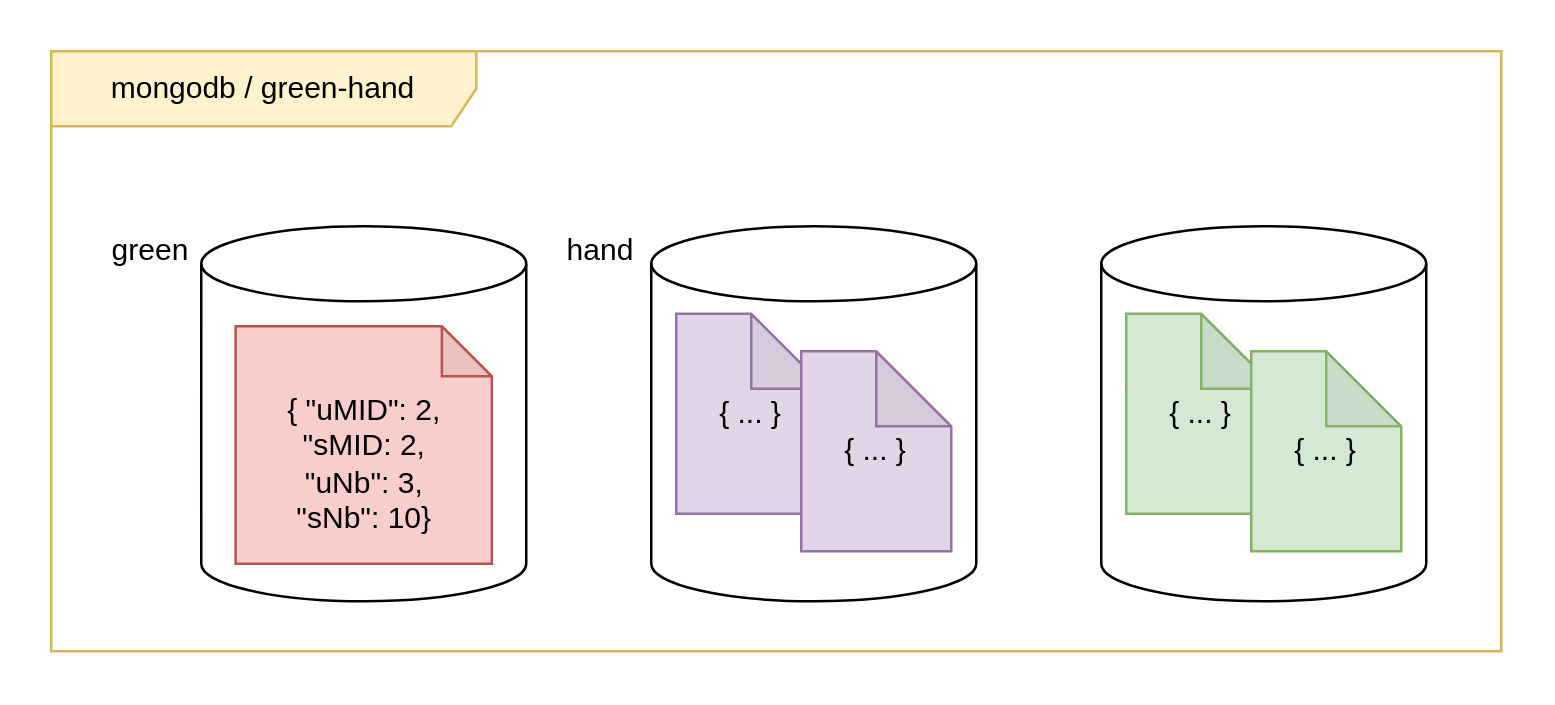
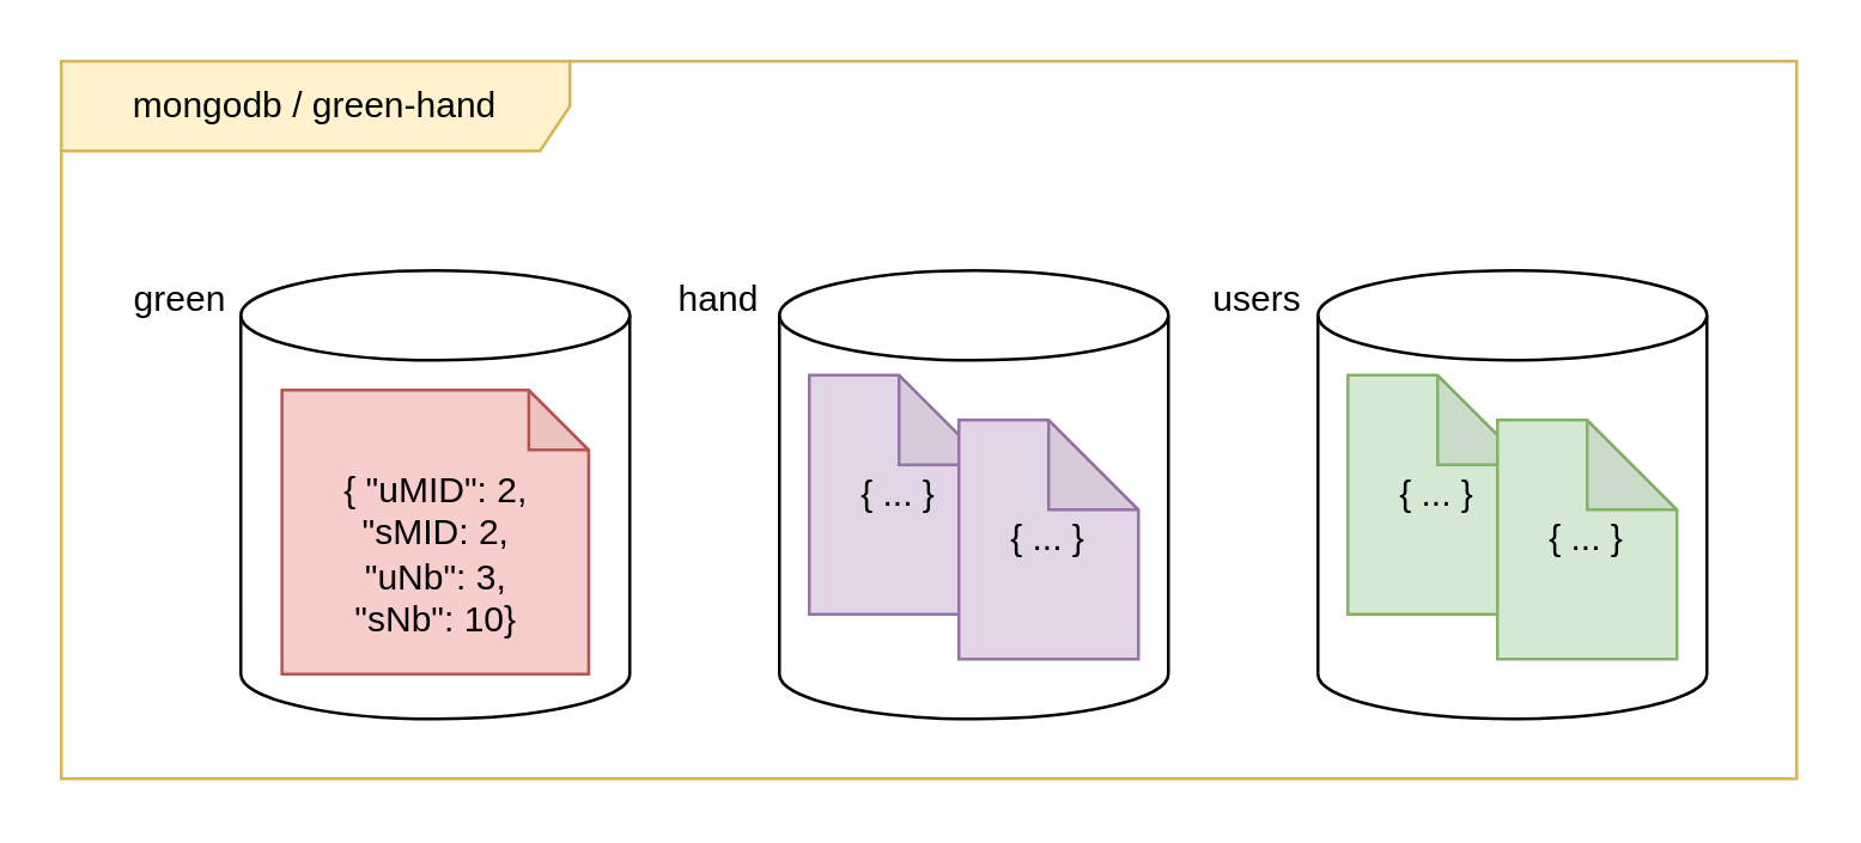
  <mxCell id="0" />
  <mxCell id="1" parent="0" />
  <mxCell id="2" value="mongodb / green-hand" style="shape=umlFrame;whiteSpace=wrap;html=1;width=170;height=30;fillColor=#fff2cc;strokeColor=#d6b656;" vertex="1" parent="1"><mxGeometry x="20" y="20" width="580" height="240" as="geometry" /></mxCell>
  <mxCell id="3" value="" style="shape=cylinder3;whiteSpace=wrap;html=1;boundedLbl=1;backgroundOutline=1;size=15;" vertex="1" parent="1"><mxGeometry x="440" y="90" width="130" height="150" as="geometry" /></mxCell>
+ <mxCell id="4" value="users" style="text;html=1;strokeColor=none;fillColor=none;align=center;verticalAlign=middle;whiteSpace=wrap;rounded=0;" vertex="1" parent="1"><mxGeometry x="400" y="90" width="40" height="20" as="geometry" /></mxCell>
  <mxCell id="5" value="{ ... }" style="shape=note;whiteSpace=wrap;html=1;backgroundOutline=1;darkOpacity=0.05;fillColor=#d5e8d4;strokeColor=#82b366;" vertex="1" parent="1"><mxGeometry x="450" y="125" width="60" height="80" as="geometry" /></mxCell>
  <mxCell id="6" value="{ ... }" style="shape=note;whiteSpace=wrap;html=1;backgroundOutline=1;darkOpacity=0.05;fillColor=#d5e8d4;strokeColor=#82b366;" vertex="1" parent="1"><mxGeometry x="500" y="140" width="60" height="80" as="geometry" /></mxCell>
  <mxCell id="7" value="" style="shape=cylinder3;whiteSpace=wrap;html=1;boundedLbl=1;backgroundOutline=1;size=15;" vertex="1" parent="1"><mxGeometry x="260" y="90" width="130" height="150" as="geometry" /></mxCell>
  <mxCell id="8" value="hand" style="text;html=1;strokeColor=none;fillColor=none;align=center;verticalAlign=middle;whiteSpace=wrap;rounded=0;" vertex="1" parent="1"><mxGeometry x="220" y="90" width="40" height="20" as="geometry" /></mxCell>
  <mxCell id="9" value="{ ... }" style="shape=note;whiteSpace=wrap;html=1;backgroundOutline=1;darkOpacity=0.05;fillColor=#e1d5e7;strokeColor=#9673a6;" vertex="1" parent="1"><mxGeometry x="270" y="125" width="60" height="80" as="geometry" /></mxCell>
  <mxCell id="10" value="{ ... }" style="shape=note;whiteSpace=wrap;html=1;backgroundOutline=1;darkOpacity=0.05;fillColor=#e1d5e7;strokeColor=#9673a6;" vertex="1" parent="1"><mxGeometry x="320" y="140" width="60" height="80" as="geometry" /></mxCell>
  <mxCell id="11" value="" style="shape=cylinder3;whiteSpace=wrap;html=1;boundedLbl=1;backgroundOutline=1;size=15;" vertex="1" parent="1"><mxGeometry x="80" y="90" width="130" height="150" as="geometry" /></mxCell>
  <mxCell id="12" value="green" style="text;html=1;strokeColor=none;fillColor=none;align=center;verticalAlign=middle;whiteSpace=wrap;rounded=0;" vertex="1" parent="1"><mxGeometry x="40" y="90" width="40" height="20" as="geometry" /></mxCell>
  <mxCell id="13" value="&lt;div&gt;&lt;br&gt;&lt;/div&gt;&lt;div&gt;{ &quot;uMID&quot;: 2,&lt;br&gt;&lt;/div&gt;&lt;div&gt;&quot;sMID: 2,&lt;/div&gt;&lt;div&gt;&quot;uNb&quot;: 3,&lt;/div&gt;&lt;div&gt;&quot;sNb&quot;: 10}&lt;br&gt; &lt;/div&gt;" style="shape=note;whiteSpace=wrap;html=1;backgroundOutline=1;darkOpacity=0.05;fillColor=#f8cecc;strokeColor=#b85450;size=20;" vertex="1" parent="1"><mxGeometry x="93.75" y="130" width="102.5" height="95" as="geometry" /></mxCell>
